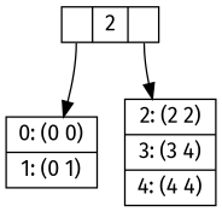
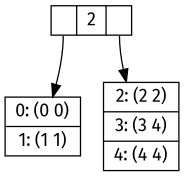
  digraph {
    fontname="Fira Sans"
    node [fontname="Fira Sans" shape=record]
    edge [fontname="Fira Sans"]
    n1 [height=0.1 label="<f0>|2|<f1>"]
-   n2 [height=0.1 label="{0: (0 0)|1: (0 1)}"]
+   n2 [height=0.1 label="{0: (0 0)|1: (1 1)}"]
    n3 [height=0.1 label="{2: (2 2)|3: (3 4)|4: (4 4)}"]
    n1 -> n2 [tailport=f0]
    n1 -> n3 [tailport=f1]
  }
